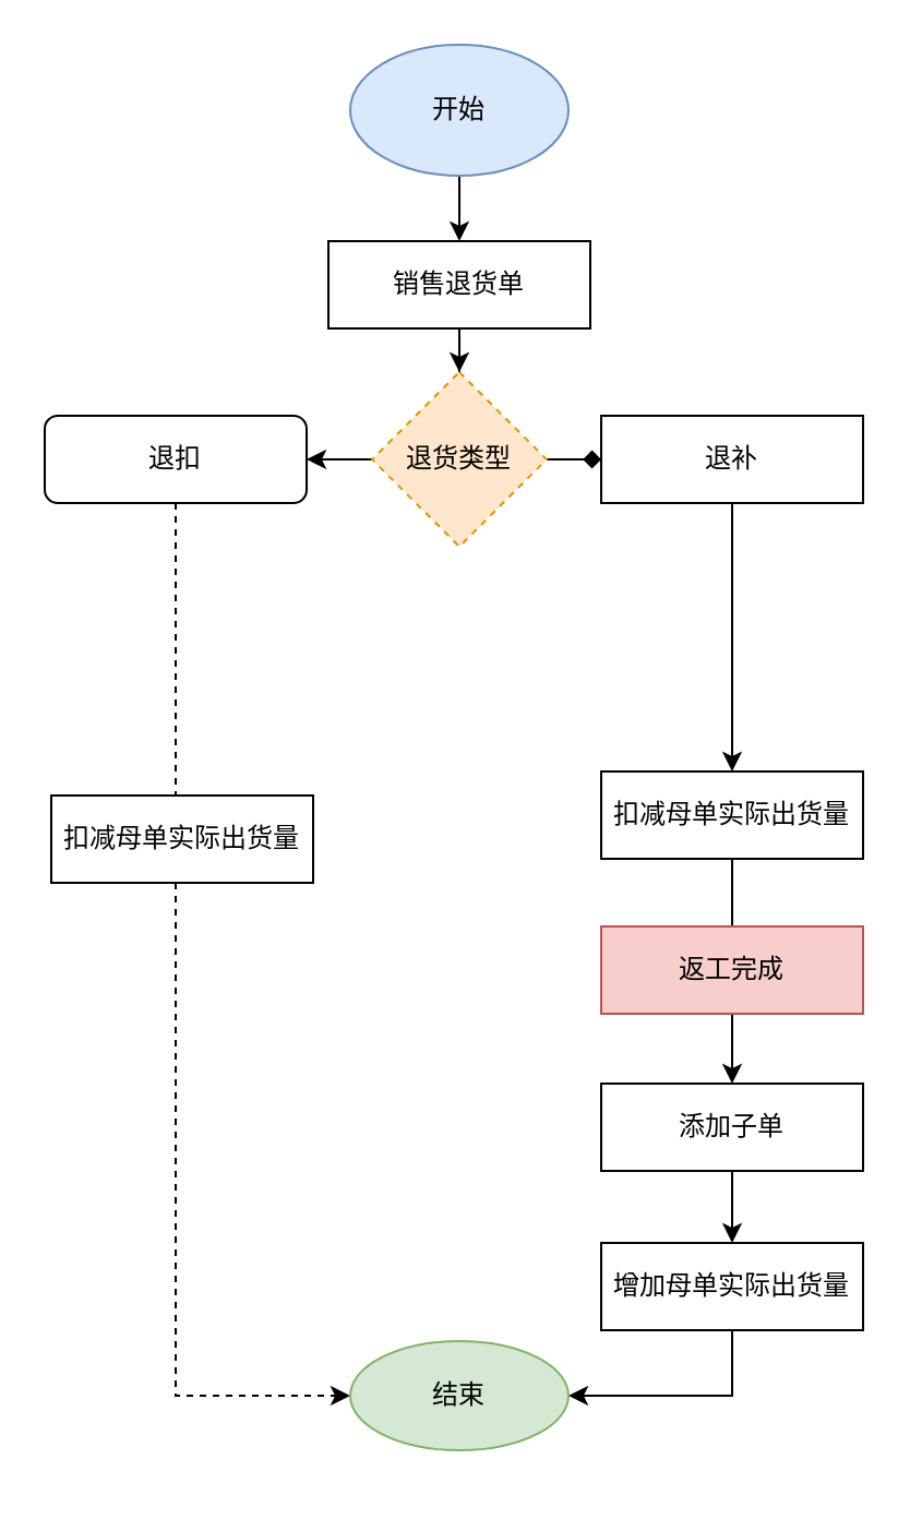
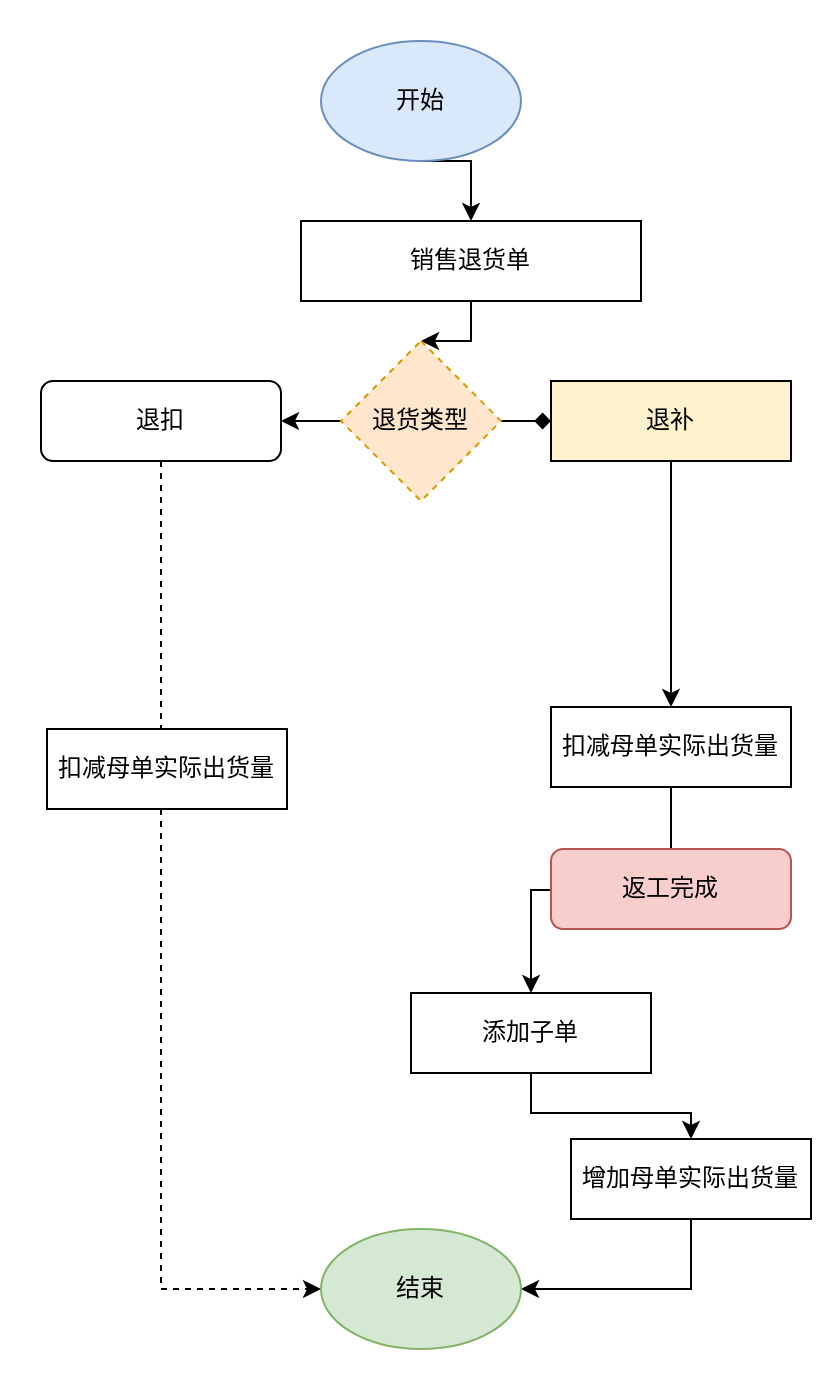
  <mxCell id="0" />
  <mxCell id="1" parent="0" />
  <mxCell id="2" style="edgeStyle=orthogonalEdgeStyle;rounded=0;orthogonalLoop=1;jettySize=auto;html=1;exitX=0.5;exitY=1;exitDx=0;exitDy=0;" edge="1" parent="1" source="3" target="6"><mxGeometry relative="1" as="geometry" /></mxCell>
- <mxCell id="3" value="销售退货单" style="rounded=0;whiteSpace=wrap;html=1;" vertex="1" parent="1"><mxGeometry x="150" y="110" width="120" height="40" as="geometry" /></mxCell>
+ <mxCell id="3" value="销售退货单" style="rounded=0;whiteSpace=wrap;html=1;" vertex="1" parent="1"><mxGeometry x="150" y="110" width="170" height="40" as="geometry" /></mxCell>
  <mxCell id="4" style="edgeStyle=orthogonalEdgeStyle;rounded=0;orthogonalLoop=1;jettySize=auto;html=1;exitX=0;exitY=0.5;exitDx=0;exitDy=0;entryX=1;entryY=0.5;entryDx=0;entryDy=0;" edge="1" parent="1" source="6" target="8"><mxGeometry relative="1" as="geometry" /></mxCell>
  <mxCell id="5" style="edgeStyle=orthogonalEdgeStyle;rounded=0;orthogonalLoop=1;jettySize=auto;html=1;exitX=1;exitY=0.5;exitDx=0;exitDy=0;entryX=0;entryY=0.5;entryDx=0;entryDy=0;endArrow=diamond;" edge="1" parent="1" source="6" target="10"><mxGeometry relative="1" as="geometry" /></mxCell>
  <mxCell id="6" value="退货类型" style="rhombus;whiteSpace=wrap;html=1;fillColor=#ffe6cc;strokeColor=#d79b00;dashed=1;" vertex="1" parent="1"><mxGeometry x="170" y="170" width="80" height="80" as="geometry" /></mxCell>
  <mxCell id="7" style="edgeStyle=orthogonalEdgeStyle;rounded=0;orthogonalLoop=1;jettySize=auto;html=1;exitX=0.5;exitY=1;exitDx=0;exitDy=0;entryX=0;entryY=0.5;entryDx=0;entryDy=0;dashed=1;" edge="1" parent="1" source="8" target="19"><mxGeometry relative="1" as="geometry" /></mxCell>
  <mxCell id="8" value="退扣" style="whiteSpace=wrap;html=1;rounded=1;" vertex="1" parent="1"><mxGeometry x="20" y="190" width="120" height="40" as="geometry" /></mxCell>
  <mxCell id="9" style="edgeStyle=orthogonalEdgeStyle;rounded=0;orthogonalLoop=1;jettySize=auto;html=1;exitX=0.5;exitY=1;exitDx=0;exitDy=0;entryX=0.5;entryY=0;entryDx=0;entryDy=0;" edge="1" parent="1" source="10" target="12"><mxGeometry relative="1" as="geometry" /></mxCell>
- <mxCell id="10" value="退补" style="rounded=0;whiteSpace=wrap;html=1;" vertex="1" parent="1"><mxGeometry x="275" y="190" width="120" height="40" as="geometry" /></mxCell>
+ <mxCell id="10" value="退补" style="rounded=0;whiteSpace=wrap;html=1;fillColor=#fff2cc;" vertex="1" parent="1"><mxGeometry x="275" y="190" width="120" height="40" as="geometry" /></mxCell>
  <mxCell id="11" style="edgeStyle=orthogonalEdgeStyle;rounded=0;orthogonalLoop=1;jettySize=auto;html=1;exitX=0.5;exitY=1;exitDx=0;exitDy=0;entryX=0.5;entryY=0;entryDx=0;entryDy=0;" edge="1" parent="1" source="12" target="14"><mxGeometry relative="1" as="geometry" /></mxCell>
  <mxCell id="12" value="扣减母单实际出货量" style="rounded=0;whiteSpace=wrap;html=1;" vertex="1" parent="1"><mxGeometry x="275" y="353" width="120" height="40" as="geometry" /></mxCell>
  <mxCell id="13" style="edgeStyle=orthogonalEdgeStyle;rounded=0;orthogonalLoop=1;jettySize=auto;html=1;exitX=0.5;exitY=1;exitDx=0;exitDy=0;entryX=0.5;entryY=0;entryDx=0;entryDy=0;" edge="1" parent="1" source="14" target="16"><mxGeometry relative="1" as="geometry" /></mxCell>
- <mxCell id="14" value="添加子单" style="rounded=0;whiteSpace=wrap;html=1;" vertex="1" parent="1"><mxGeometry x="275" y="496" width="120" height="40" as="geometry" /></mxCell>
+ <mxCell id="14" value="添加子单" style="rounded=0;whiteSpace=wrap;html=1;" vertex="1" parent="1"><mxGeometry x="205" y="496" width="120" height="40" as="geometry" /></mxCell>
  <mxCell id="15" style="edgeStyle=orthogonalEdgeStyle;rounded=0;orthogonalLoop=1;jettySize=auto;html=1;exitX=0.5;exitY=1;exitDx=0;exitDy=0;entryX=1;entryY=0.5;entryDx=0;entryDy=0;" edge="1" parent="1" source="16" target="19"><mxGeometry relative="1" as="geometry" /></mxCell>
- <mxCell id="16" value="增加母单实际出货量" style="rounded=0;whiteSpace=wrap;html=1;" vertex="1" parent="1"><mxGeometry x="275" y="569" width="120" height="40" as="geometry" /></mxCell>
+ <mxCell id="16" value="增加母单实际出货量" style="rounded=0;whiteSpace=wrap;html=1;" vertex="1" parent="1"><mxGeometry x="285" y="569" width="120" height="40" as="geometry" /></mxCell>
  <mxCell id="17" style="edgeStyle=orthogonalEdgeStyle;rounded=0;orthogonalLoop=1;jettySize=auto;html=1;exitX=0.5;exitY=1;exitDx=0;exitDy=0;entryX=0.5;entryY=0;entryDx=0;entryDy=0;" edge="1" parent="1" source="18" target="3"><mxGeometry relative="1" as="geometry" /></mxCell>
  <mxCell id="18" value="开始" style="ellipse;whiteSpace=wrap;html=1;fillColor=#dae8fc;strokeColor=#6c8ebf;" vertex="1" parent="1"><mxGeometry x="160" y="20" width="100" height="60" as="geometry" /></mxCell>
- <mxCell id="19" value="结束" style="ellipse;whiteSpace=wrap;html=1;fillColor=#d5e8d4;strokeColor=#82b366;" vertex="1" parent="1"><mxGeometry x="160" y="614" width="100" height="50" as="geometry" /></mxCell>
+ <mxCell id="19" value="结束" style="ellipse;whiteSpace=wrap;html=1;fillColor=#d5e8d4;strokeColor=#82b366;" vertex="1" parent="1"><mxGeometry x="160" y="614" width="100" height="60" as="geometry" /></mxCell>
  <mxCell id="20" value="扣减母单实际出货量" style="rounded=0;whiteSpace=wrap;html=1;" vertex="1" parent="1"><mxGeometry x="23" y="364" width="120" height="40" as="geometry" /></mxCell>
- <mxCell id="21" value="返工完成" style="rounded=0;whiteSpace=wrap;html=1;fillColor=#f8cecc;strokeColor=#b85450;" vertex="1" parent="1"><mxGeometry x="275" y="424" width="120" height="40" as="geometry" /></mxCell>
+ <mxCell id="21" value="返工完成" style="whiteSpace=wrap;html=1;fillColor=#f8cecc;strokeColor=#b85450;rounded=1;" vertex="1" parent="1"><mxGeometry x="275" y="424" width="120" height="40" as="geometry" /></mxCell>
